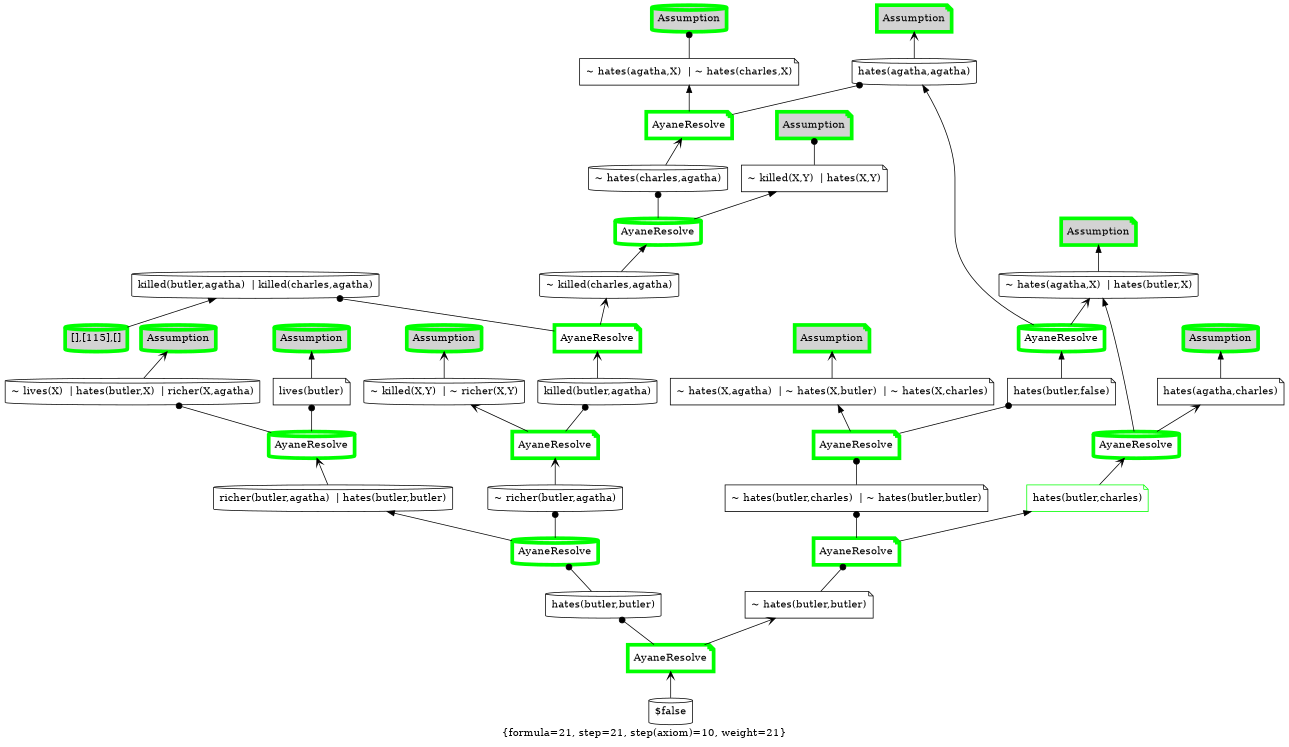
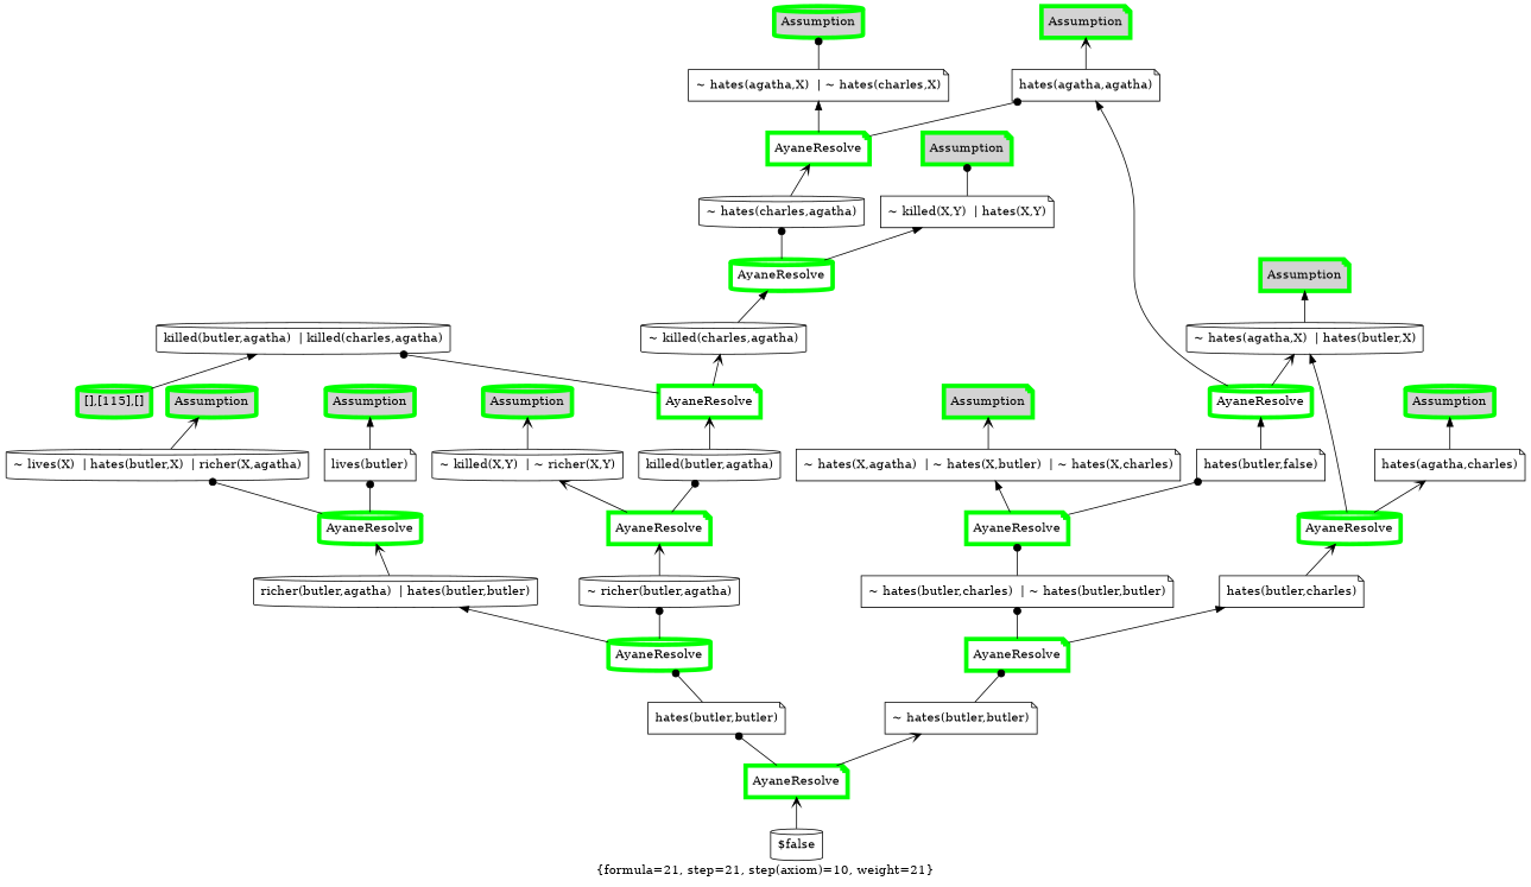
  digraph {
    label="{formula=21, step=21, step(axiom)=10, weight=21}"
    labelloc=b
    rankdir=BT
    node [color=black fillcolor=white shape=cylinder style=filled]
    edge [arrowhead=vee]
    n1 [label="killed(butler,agatha)  | killed(charles,agatha)"]
    n2 [color=green fillcolor=lightgrey label="[],[115],[]" penwidth=5]
    n3 [label="richer(butler,agatha)  | hates(butler,butler)"]
    n4 [color=green label=AyaneResolve penwidth=5]
    n5 [label="~ lives(X)  | hates(butler,X)  | richer(X,agatha)"]
    n6 [label="lives(butler)" shape=note]
    n7 [label="~ richer(butler,agatha)"]
    n8 [color=green label=AyaneResolve penwidth=5 shape=note]
    n9 [label="~ killed(X,Y)  | ~ richer(X,Y)"]
    n10 [label="killed(butler,agatha)"]
    n11 [label="~ hates(X,agatha)  | ~ hates(X,butler)  | ~ hates(X,charles)" shape=note]
    n12 [color=green fillcolor=lightgrey label=Assumption penwidth=5 shape=note]
    n13 [color=green fillcolor=lightgrey label=Assumption penwidth=5]
-   n14 [label="hates(butler,butler)"]
+   n14 [label="hates(butler,butler)" shape=note]
    n15 [color=green label=AyaneResolve penwidth=5]
    n16 [label="hates(butler,false)" shape=note]
    n17 [color=green label=AyaneResolve penwidth=5]
    n18 [label="~ hates(agatha,X)  | hates(butler,X)"]
-   n19 [label="hates(agatha,agatha)"]
+   n19 [label="hates(agatha,agatha)" shape=note]
    n20 [label="~ killed(X,Y)  | hates(X,Y)" shape=note]
    n21 [color=green fillcolor=lightgrey label=Assumption penwidth=5 shape=note]
    n22 [color=green fillcolor=lightgrey label=Assumption penwidth=5 shape=note]
    n23 [label="~ hates(charles,agatha)"]
    n24 [color=green label=AyaneResolve penwidth=5 shape=note]
    n25 [label="~ hates(agatha,X)  | ~ hates(charles,X)" shape=note]
    n26 [label="~ hates(butler,charles)  | ~ hates(butler,butler)" shape=note]
    n27 [color=green label=AyaneResolve penwidth=5 shape=note]
-   n28 [color=green label="hates(butler,charles)" shape=note]
+   n28 [label="hates(butler,charles)" shape=note]
    n29 [color=green label=AyaneResolve penwidth=5]
    n30 [label="hates(agatha,charles)" shape=note]
    n31 [label="~ hates(butler,butler)" shape=note]
    n32 [color=green label=AyaneResolve penwidth=5 shape=note]
    n33 [color=green fillcolor=lightgrey label=Assumption penwidth=5]
    n34 [color=green fillcolor=lightgrey label=Assumption penwidth=5]
    n35 [label="~ killed(charles,agatha)"]
    n36 [color=green label=AyaneResolve penwidth=5]
    n37 [color=green fillcolor=lightgrey label=Assumption penwidth=5]
    n38 [color=green fillcolor=lightgrey label=Assumption penwidth=5 shape=note]
    n39 [color=green fillcolor=lightgrey label=Assumption penwidth=5]
    n40 [color=green label=AyaneResolve penwidth=5 shape=note]
    n41 [label="$false"]
    n42 [color=green label=AyaneResolve penwidth=5 shape=note]
    n2 -> n1 [arrowhead=normal]
    n3 -> n4
    n4 -> n5 [arrowhead=dot]
    n4 -> n6 [arrowhead=dot]
    n5 -> n13
    n6 -> n33 [arrowhead=normal]
    n7 -> n8
    n8 -> n9
    n8 -> n10 [arrowhead=dot]
    n9 -> n37
    n10 -> n40
    n11 -> n12
    n14 -> n15 [arrowhead=dot]
    n15 -> n3 [arrowhead=normal]
    n15 -> n7 [arrowhead=dot]
    n16 -> n17 [arrowhead=normal]
    n17 -> n18
    n17 -> n19 [arrowhead=normal]
    n18 -> n22 [arrowhead=normal]
    n19 -> n38
    n20 -> n21 [arrowhead=dot]
    n23 -> n24
    n24 -> n19 [arrowhead=dot]
    n24 -> n25 [arrowhead=normal]
    n25 -> n34 [arrowhead=dot]
    n26 -> n27 [arrowhead=dot]
    n27 -> n11 [arrowhead=normal]
    n27 -> n16 [arrowhead=dot]
    n28 -> n29
    n29 -> n18 [arrowhead=normal]
    n29 -> n30
    n30 -> n39 [arrowhead=normal]
    n31 -> n32 [arrowhead=dot]
    n32 -> n26 [arrowhead=dot]
    n32 -> n28 [arrowhead=normal]
    n35 -> n36 [arrowhead=normal]
    n36 -> n20 [arrowhead=normal]
    n36 -> n23 [arrowhead=dot]
    n40 -> n1 [arrowhead=dot]
    n40 -> n35
    n41 -> n42
    n42 -> n14 [arrowhead=dot]
    n42 -> n31
  }
